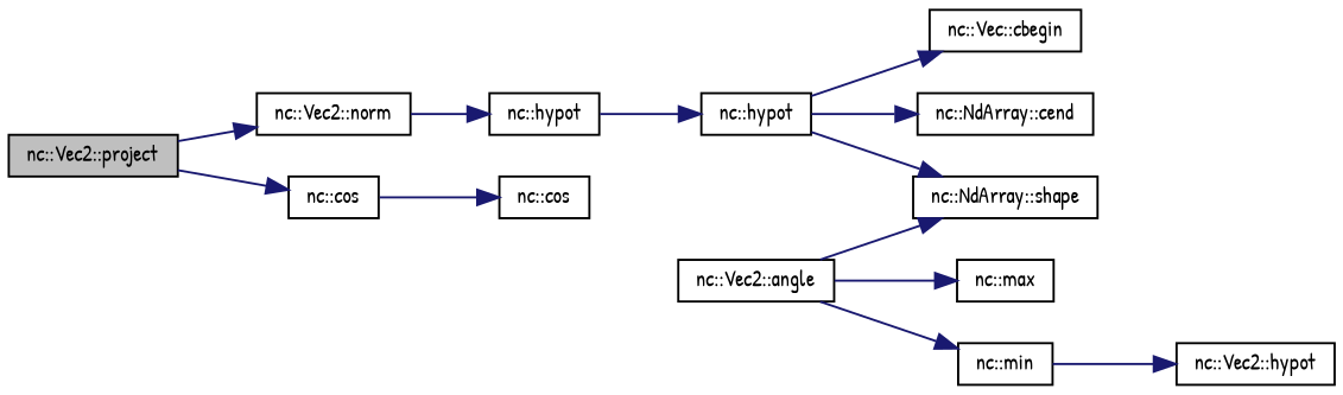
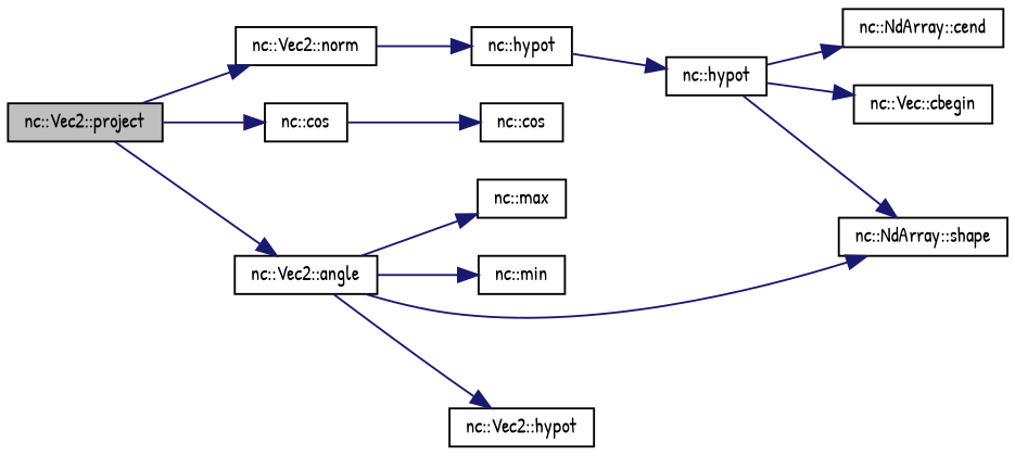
  digraph {
    fontname="Patrick Hand"
    rankdir=LR
    node [color=black fillcolor=white fontname="Patrick Hand" fontsize=10 shape=record style=filled]
    edge [color=midnightblue fontname="Patrick Hand" fontsize=10 labelfontname=Helvetica labelfontsize=10 style=solid]
    n1 [fillcolor=grey75 fontcolor=black height=0.2 label="nc::Vec2::project" width=0.4]
    n2 [height=0.2 label="nc::Vec2::norm" width=0.4]
    n3 [height=0.2 label="nc::cos" width=0.4]
    n4 [height=0.2 label="nc::Vec2::angle" width=0.4]
    n5 [height=0.2 label="nc::hypot" width=0.4]
    n6 [height=0.2 label="nc::cos" width=0.4]
    n7 [height=0.2 label="nc::NdArray::shape" width=0.4]
    n8 [height=0.2 label="nc::Vec2::hypot" width=0.4]
    n9 [height=0.2 label="nc::max" width=0.4]
    n10 [height=0.2 label="nc::min" width=0.4]
    n11 [height=0.2 label="nc::hypot" width=0.4]
    n12 [height=0.2 label="nc::Vec::cbegin" width=0.4]
    n13 [height=0.2 label="nc::NdArray::cend" width=0.4]
    n1 -> n2
    n1 -> n3
+   n1 -> n4
    n2 -> n5
    n3 -> n6
    n4 -> n7
-   n10 -> n8
+   n4 -> n8
    n4 -> n9
    n4 -> n10
    n5 -> n11
    n11 -> n7
    n11 -> n12
    n11 -> n13
  }
